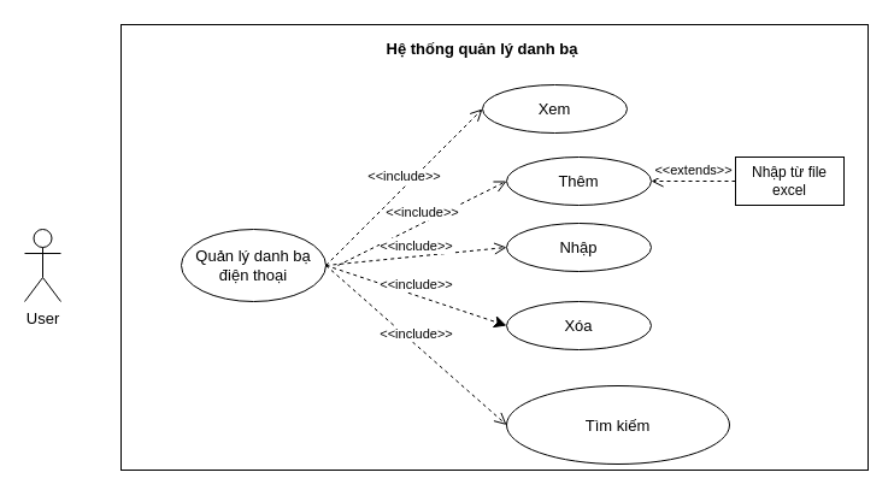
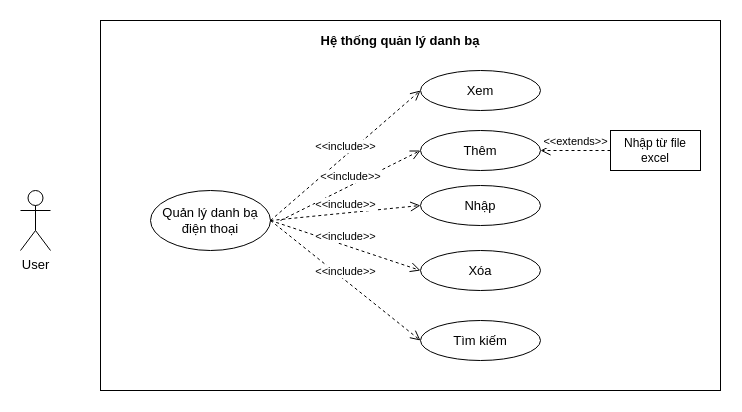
  <mxCell id="0" />
  <mxCell id="1" parent="0" />
  <mxCell id="2" value="&lt;font style=&quot;font-size: 13px&quot;&gt;User&lt;/font&gt;" style="shape=umlActor;verticalLabelPosition=bottom;labelBackgroundColor=#ffffff;verticalAlign=top;html=1;" parent="1" vertex="1"><mxGeometry x="20" y="190" width="30" height="60" as="geometry" /></mxCell>
  <mxCell id="3" value="" style="rounded=0;whiteSpace=wrap;html=1;" parent="1" vertex="1"><mxGeometry x="100" y="20" width="620" height="370" as="geometry" /></mxCell>
  <mxCell id="4" value="&lt;span style=&quot;white-space: normal&quot;&gt;&lt;font style=&quot;font-size: 13px&quot;&gt;Quản lý danh bạ điện thoại&lt;/font&gt;&lt;/span&gt;" style="ellipse;whiteSpace=wrap;html=1;" parent="1" vertex="1"><mxGeometry x="150" y="190" width="120" height="60" as="geometry" /></mxCell>
- <mxCell id="5" value="&lt;font style=&quot;font-size: 13px&quot;&gt;Xem&lt;/font&gt;" style="ellipse;whiteSpace=wrap;html=1;" parent="1" vertex="1"><mxGeometry x="400" y="70" width="120" height="40" as="geometry" /></mxCell>
+ <mxCell id="5" value="&lt;font style=&quot;font-size: 13px&quot;&gt;Xem&lt;/font&gt;" style="ellipse;whiteSpace=wrap;html=1;" parent="1" vertex="1"><mxGeometry x="420" y="70" width="120" height="40" as="geometry" /></mxCell>
  <mxCell id="6" value="&amp;lt;&amp;lt;include&amp;gt;&amp;gt;" style="html=1;verticalAlign=bottom;endArrow=open;dashed=1;endSize=8;exitX=1;exitY=0.5;exitDx=0;exitDy=0;entryX=0;entryY=0.5;entryDx=0;entryDy=0;" parent="1" source="4" target="5" edge="1"><mxGeometry relative="1" as="geometry"><mxPoint x="400" y="290" as="sourcePoint" /><mxPoint x="320" y="290" as="targetPoint" /></mxGeometry></mxCell>
  <mxCell id="7" value="&lt;font style=&quot;font-size: 13px&quot;&gt;Thêm&lt;/font&gt;" style="ellipse;whiteSpace=wrap;html=1;" parent="1" vertex="1"><mxGeometry x="420" y="130" width="120" height="40" as="geometry" /></mxCell>
  <mxCell id="8" value="&amp;lt;&amp;lt;include&amp;gt;&amp;gt;" style="html=1;verticalAlign=bottom;endArrow=open;dashed=1;endSize=8;entryX=0;entryY=0.5;entryDx=0;entryDy=0;" parent="1" target="7" edge="1"><mxGeometry relative="1" as="geometry"><mxPoint x="280" y="220" as="sourcePoint" /><mxPoint x="330" y="300" as="targetPoint" /></mxGeometry></mxCell>
  <mxCell id="9" value="&lt;font style=&quot;font-size: 13px&quot;&gt;Nhập&lt;/font&gt;" style="ellipse;whiteSpace=wrap;html=1;" parent="1" vertex="1"><mxGeometry x="420" y="185" width="120" height="40" as="geometry" /></mxCell>
  <mxCell id="10" value="&amp;lt;&amp;lt;include&amp;gt;&amp;gt;" style="html=1;verticalAlign=bottom;endArrow=open;dashed=1;endSize=8;exitX=1;exitY=0.5;exitDx=0;exitDy=0;entryX=0;entryY=0.5;entryDx=0;entryDy=0;" parent="1" source="4" target="9" edge="1"><mxGeometry relative="1" as="geometry"><mxPoint x="360" y="240" as="sourcePoint" /><mxPoint x="340" y="310" as="targetPoint" /></mxGeometry></mxCell>
  <mxCell id="11" value="&lt;font style=&quot;font-size: 13px&quot;&gt;Xóa&lt;/font&gt;" style="ellipse;whiteSpace=wrap;html=1;" parent="1" vertex="1"><mxGeometry x="420" y="250" width="120" height="40" as="geometry" /></mxCell>
- <mxCell id="12" value="&amp;lt;&amp;lt;include&amp;gt;&amp;gt;" style="html=1;verticalAlign=bottom;endArrow=classic;dashed=1;endSize=8;exitX=1;exitY=0.5;exitDx=0;exitDy=0;entryX=0;entryY=0.5;entryDx=0;entryDy=0;" parent="1" source="4" target="11" edge="1"><mxGeometry relative="1" as="geometry"><mxPoint x="360" y="450" as="sourcePoint" /><mxPoint x="340" y="520" as="targetPoint" /></mxGeometry></mxCell>
- <mxCell id="13" value="&lt;font style=&quot;font-size: 13px&quot;&gt;Tìm kiếm&lt;/font&gt;" style="ellipse;whiteSpace=wrap;html=1;" parent="1" vertex="1"><mxGeometry x="420" y="320" width="185" height="65" as="geometry" /></mxCell>
+ <mxCell id="12" value="&amp;lt;&amp;lt;include&amp;gt;&amp;gt;" style="html=1;verticalAlign=bottom;endArrow=open;dashed=1;endSize=8;exitX=1;exitY=0.5;exitDx=0;exitDy=0;entryX=0;entryY=0.5;entryDx=0;entryDy=0;" parent="1" source="4" target="11" edge="1"><mxGeometry relative="1" as="geometry"><mxPoint x="360" y="450" as="sourcePoint" /><mxPoint x="340" y="520" as="targetPoint" /></mxGeometry></mxCell>
+ <mxCell id="13" value="&lt;font style=&quot;font-size: 13px&quot;&gt;Tìm kiếm&lt;/font&gt;" style="ellipse;whiteSpace=wrap;html=1;" parent="1" vertex="1"><mxGeometry x="420" y="320" width="120" height="40" as="geometry" /></mxCell>
  <mxCell id="14" value="&amp;lt;&amp;lt;include&amp;gt;&amp;gt;" style="html=1;verticalAlign=bottom;endArrow=open;dashed=1;endSize=8;entryX=0;entryY=0.5;entryDx=0;entryDy=0;exitX=1;exitY=0.5;exitDx=0;exitDy=0;" parent="1" target="13" edge="1" source="4"><mxGeometry relative="1" as="geometry"><mxPoint x="340" y="220" as="sourcePoint" /><mxPoint x="330" y="600" as="targetPoint" /></mxGeometry></mxCell>
  <mxCell id="15" value="&lt;b&gt;&lt;font style=&quot;font-size: 13px&quot;&gt;Hệ thống quản lý danh bạ&lt;/font&gt;&lt;/b&gt;" style="text;html=1;strokeColor=none;fillColor=none;align=center;verticalAlign=middle;whiteSpace=wrap;rounded=0;" parent="1" vertex="1"><mxGeometry x="305" y="30" width="190" height="20" as="geometry" /></mxCell>
  <mxCell id="16" value="Nhập từ file excel" style="whiteSpace=wrap;html=1;rounded=0;" vertex="1" parent="1"><mxGeometry x="610" y="130" width="90" height="40" as="geometry" /></mxCell>
  <mxCell id="17" value="&amp;lt;&amp;lt;extends&amp;gt;&amp;gt;" style="html=1;verticalAlign=bottom;endArrow=open;dashed=1;endSize=8;entryX=1;entryY=0.5;entryDx=0;entryDy=0;exitX=0;exitY=0.5;exitDx=0;exitDy=0;" edge="1" parent="1" source="16" target="7"><mxGeometry relative="1" as="geometry"><mxPoint x="250" y="350" as="sourcePoint" /><mxPoint x="400" y="470" as="targetPoint" /></mxGeometry></mxCell>
